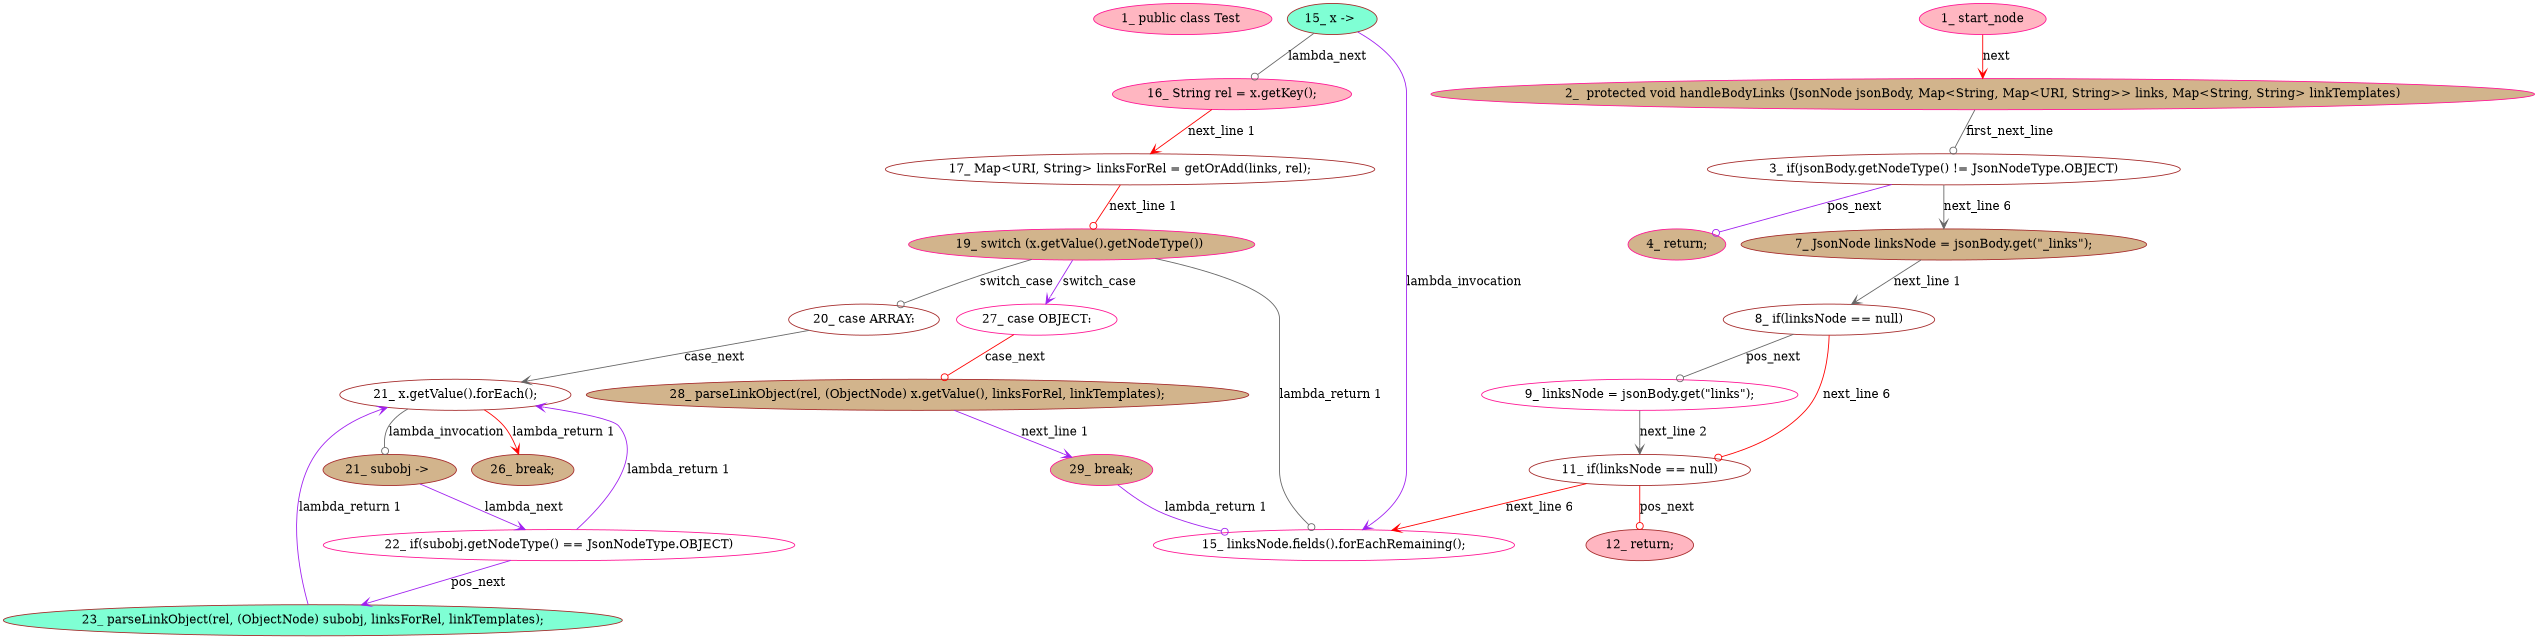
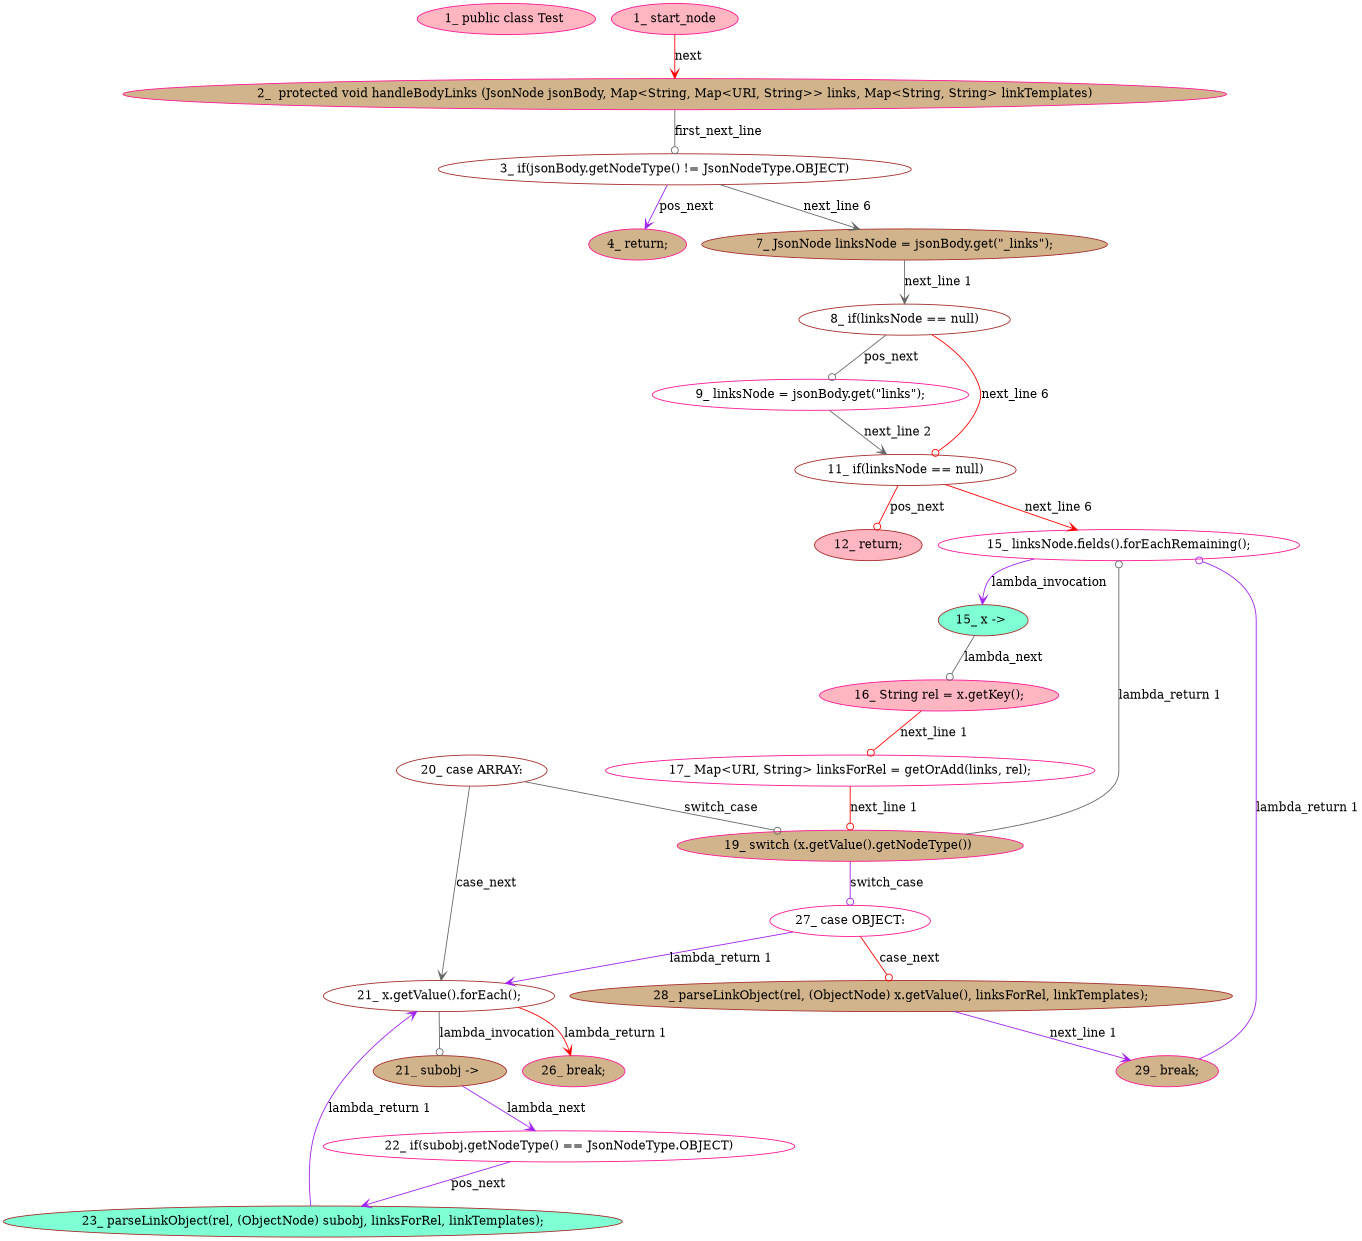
  digraph {
    node [color=brown fillcolor=white style=filled type_label=expression_statement]
    edge [arrowhead=vee color=gray40 controlflow_type="next_line 1" edge_type=CFG_edge]
    n1 [color=deeppink fillcolor=lightpink label="1_\ public\ class\ Test\ " type_label=class_declaration]
    n2 [color=deeppink fillcolor=tan label="2_\ \ protected\ void\ handleBodyLinks\ \(JsonNode\ jsonBody,\ Map<String,\ Map<URI,\ String>>\ links,\ Map<String,\ String>\ linkTemplates\)" type_label=method_declaration]
    n3 [label="3_\ if\(jsonBody\.getNodeType\(\)\ !=\ JsonNodeType\.OBJECT\)" type_label=if]
    n4 [color=deeppink fillcolor=tan label="4_\ return;" type_label=return]
    n5 [fillcolor=tan label="7_\ JsonNode\ linksNode\ =\ jsonBody\.get\(\"_links\"\);"]
    n6 [label="8_\ if\(linksNode\ ==\ null\)" type_label=if]
    n7 [color=deeppink label="9_\ linksNode\ =\ jsonBody\.get\(\"links\"\);"]
    n8 [label="11_\ if\(linksNode\ ==\ null\)" type_label=if]
    n9 [fillcolor=lightpink label="12_\ return;" type_label=return]
    n10 [color=deeppink label="15_\ linksNode\.fields\(\)\.forEachRemaining\(\);"]
    n11 [fillcolor=aquamarine label="15_\ x\ \->\ "]
    n12 [color=deeppink fillcolor=lightpink label="16_\ String\ rel\ =\ x\.getKey\(\);"]
-   n13 [label="17_\ Map<URI,\ String>\ linksForRel\ =\ getOrAdd\(links,\ rel\);"]
+   n13 [color=deeppink label="17_\ Map<URI,\ String>\ linksForRel\ =\ getOrAdd\(links,\ rel\);"]
    n14 [color=deeppink fillcolor=tan label="19_\ switch\ \(x\.getValue\(\)\.getNodeType\(\)\)\ " type_label=switch]
    n15 [label="20_\ case\ ARRAY:" type_label=case]
    n16 [color=deeppink label="27_\ case\ OBJECT:" type_label=case]
    n17 [label="21_\ x\.getValue\(\)\.forEach\(\);"]
    n18 [fillcolor=tan label="28_\ parseLinkObject\(rel,\ \(ObjectNode\)\ x\.getValue\(\),\ linksForRel,\ linkTemplates\);"]
    n19 [fillcolor=tan label="21_\ subobj\ \->\ "]
-   n20 [fillcolor=tan label="26_\ break;"]
+   n20 [color=deeppink fillcolor=tan label="26_\ break;"]
    n21 [color=deeppink label="22_\ if\(subobj\.getNodeType\(\)\ ==\ JsonNodeType\.OBJECT\)" type_label=if]
    n22 [fillcolor=aquamarine label="23_\ parseLinkObject\(rel,\ \(ObjectNode\)\ subobj,\ linksForRel,\ linkTemplates\);"]
    n23 [color=deeppink fillcolor=tan label="29_\ break;"]
    n24 [color=deeppink fillcolor=lightpink label="1_\ start_node" type_label=start]
    n2 -> n3 [arrowhead=odot controlflow_type=first_next_line label=first_next_line]
-   n3 -> n4 [arrowhead=odot color=purple controlflow_type=pos_next label=pos_next]
+   n3 -> n4 [color=purple controlflow_type=pos_next label=pos_next]
    n3 -> n5 [controlflow_type="next_line 6" label="next_line 6"]
    n5 -> n6 [label="next_line 1"]
    n6 -> n7 [arrowhead=odot controlflow_type=pos_next label=pos_next]
    n6 -> n8 [arrowhead=odot color=red controlflow_type="next_line 6" label="next_line 6"]
    n7 -> n8 [controlflow_type="next_line 2" label="next_line 2"]
    n8 -> n9 [arrowhead=odot color=red controlflow_type=pos_next label=pos_next]
    n8 -> n10 [color=red controlflow_type="next_line 6" label="next_line 6"]
-   n11 -> n10 [color=purple controlflow_type=lambda_invocation label=lambda_invocation]
+   n10 -> n11 [color=purple controlflow_type=lambda_invocation label=lambda_invocation]
    n11 -> n12 [arrowhead=odot controlflow_type=lambda_next label=lambda_next]
-   n12 -> n13 [color=red label="next_line 1"]
+   n12 -> n13 [arrowhead=odot color=red label="next_line 1"]
    n13 -> n14 [arrowhead=odot color=red label="next_line 1"]
    n14 -> n10 [arrowhead=odot controlflow_type="lambda_return 1" label="lambda_return 1"]
-   n14 -> n15 [arrowhead=odot controlflow_type=switch_case label=switch_case]
-   n14 -> n16 [color=purple controlflow_type=switch_case label=switch_case]
+   n15 -> n14 [arrowhead=odot controlflow_type=switch_case label=switch_case]
+   n14 -> n16 [arrowhead=odot color=purple controlflow_type=switch_case label=switch_case]
    n15 -> n17 [controlflow_type=case_next label=case_next]
    n16 -> n18 [arrowhead=odot color=red controlflow_type=case_next label=case_next]
    n17 -> n19 [arrowhead=odot controlflow_type=lambda_invocation label=lambda_invocation]
    n17 -> n20 [color=red label="lambda_return 1"]
    n18 -> n23 [color=purple label="next_line 1"]
    n19 -> n21 [color=purple controlflow_type=lambda_next label=lambda_next]
-   n21 -> n17 [color=purple controlflow_type="lambda_return 1" label="lambda_return 1"]
+   n16 -> n17 [color=purple controlflow_type="lambda_return 1" label="lambda_return 1"]
    n21 -> n22 [color=purple controlflow_type=pos_next label=pos_next]
    n22 -> n17 [color=purple controlflow_type="lambda_return 1" label="lambda_return 1"]
    n23 -> n10 [arrowhead=odot color=purple controlflow_type="lambda_return 1" label="lambda_return 1"]
    n24 -> n2 [color=red controlflow_type=next label=next]
  }
